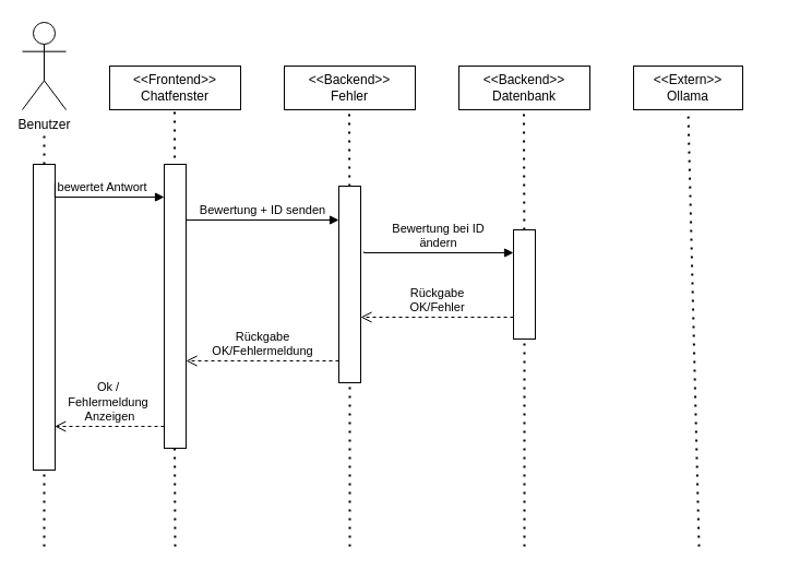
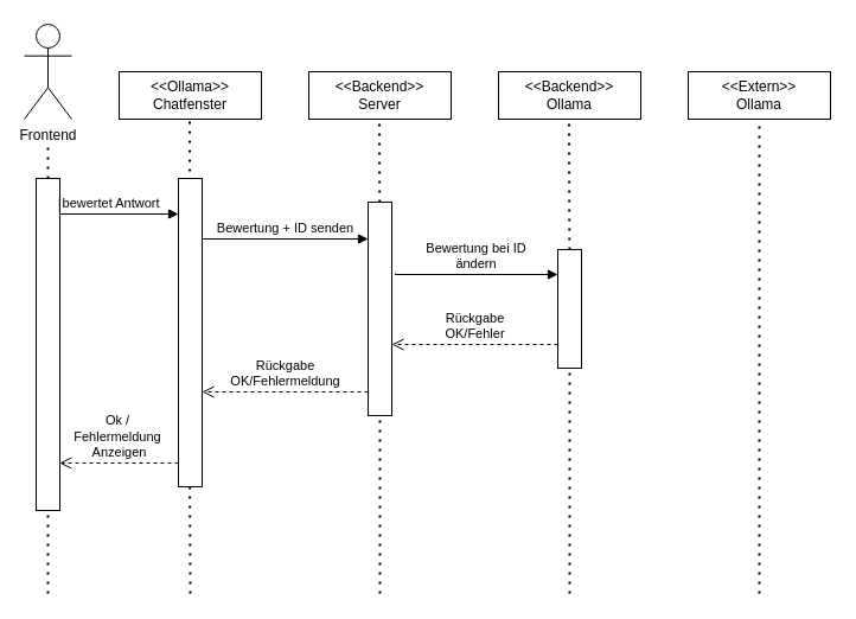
  <mxCell id="0" />
  <mxCell id="1" parent="0" />
- <mxCell id="2" value="Benutzer" style="shape=umlActor;verticalLabelPosition=bottom;verticalAlign=top;html=1;outlineConnect=0;" vertex="1" parent="1"><mxGeometry x="20" y="20" width="40" height="80" as="geometry" /></mxCell>
+ <mxCell id="2" value="Frontend" style="shape=umlActor;verticalLabelPosition=bottom;verticalAlign=top;html=1;outlineConnect=0;" vertex="1" parent="1"><mxGeometry x="20" y="20" width="40" height="80" as="geometry" /></mxCell>
  <mxCell id="3" value="" style="endArrow=none;dashed=1;html=1;dashPattern=1 3;strokeWidth=2;rounded=0;" edge="1" parent="1" source="12"><mxGeometry width="50" height="50" relative="1" as="geometry"><mxPoint x="40" y="660" as="sourcePoint" /><mxPoint x="40" y="120" as="targetPoint" /></mxGeometry></mxCell>
- <mxCell id="4" value="&lt;div&gt;&amp;lt;&amp;lt;Frontend&amp;gt;&amp;gt;&lt;/div&gt;&lt;div&gt;Chatfenster&lt;/div&gt;" style="html=1;whiteSpace=wrap;" vertex="1" parent="1"><mxGeometry x="100" y="60" width="120" height="40" as="geometry" /></mxCell>
- <mxCell id="5" value="&amp;lt;&amp;lt;Backend&amp;gt;&amp;gt;&lt;div&gt;Fehler&lt;/div&gt;" style="html=1;whiteSpace=wrap;" vertex="1" parent="1"><mxGeometry x="260" y="60" width="120" height="40" as="geometry" /></mxCell>
- <mxCell id="6" value="&amp;lt;&amp;lt;Backend&amp;gt;&amp;gt;&lt;div&gt;Datenbank&lt;/div&gt;" style="html=1;whiteSpace=wrap;" vertex="1" parent="1"><mxGeometry x="420" y="60" width="120" height="40" as="geometry" /></mxCell>
- <mxCell id="7" value="&amp;lt;&amp;lt;Extern&amp;gt;&amp;gt;&lt;div&gt;Ollama&lt;/div&gt;" style="html=1;whiteSpace=wrap;" vertex="1" parent="1"><mxGeometry x="580" y="60" width="100" height="40" as="geometry" /></mxCell>
+ <mxCell id="4" value="&lt;div&gt;&amp;lt;&amp;lt;Ollama&amp;gt;&amp;gt;&lt;/div&gt;&lt;div&gt;Chatfenster&lt;/div&gt;" style="html=1;whiteSpace=wrap;" vertex="1" parent="1"><mxGeometry x="100" y="60" width="120" height="40" as="geometry" /></mxCell>
+ <mxCell id="5" value="&amp;lt;&amp;lt;Backend&amp;gt;&amp;gt;&lt;div&gt;Server&lt;/div&gt;" style="html=1;whiteSpace=wrap;" vertex="1" parent="1"><mxGeometry x="260" y="60" width="120" height="40" as="geometry" /></mxCell>
+ <mxCell id="6" value="&amp;lt;&amp;lt;Backend&amp;gt;&amp;gt;&lt;div&gt;Ollama&lt;/div&gt;" style="html=1;whiteSpace=wrap;" vertex="1" parent="1"><mxGeometry x="420" y="60" width="120" height="40" as="geometry" /></mxCell>
+ <mxCell id="7" value="&amp;lt;&amp;lt;Extern&amp;gt;&amp;gt;&lt;div&gt;Ollama&lt;/div&gt;" style="html=1;whiteSpace=wrap;" vertex="1" parent="1"><mxGeometry x="580" y="60" width="120" height="40" as="geometry" /></mxCell>
  <mxCell id="8" value="" style="endArrow=none;dashed=1;html=1;dashPattern=1 3;strokeWidth=2;rounded=0;" edge="1" parent="1"><mxGeometry width="50" height="50" relative="1" as="geometry"><mxPoint x="159.605" y="160" as="sourcePoint" /><mxPoint x="159.5" y="100" as="targetPoint" /></mxGeometry></mxCell>
  <mxCell id="9" value="" style="endArrow=none;dashed=1;html=1;dashPattern=1 3;strokeWidth=2;rounded=0;" edge="1" parent="1" source="14"><mxGeometry width="50" height="50" relative="1" as="geometry"><mxPoint x="320" y="660" as="sourcePoint" /><mxPoint x="319.5" y="100" as="targetPoint" /></mxGeometry></mxCell>
  <mxCell id="10" value="" style="endArrow=none;dashed=1;html=1;dashPattern=1 3;strokeWidth=2;rounded=0;" edge="1" parent="1" source="16"><mxGeometry width="50" height="50" relative="1" as="geometry"><mxPoint x="480" y="660" as="sourcePoint" /><mxPoint x="479.5" y="100" as="targetPoint" /></mxGeometry></mxCell>
  <mxCell id="11" value="" style="endArrow=none;dashed=1;html=1;dashPattern=1 3;strokeWidth=2;rounded=0;" edge="1" parent="1" target="12"><mxGeometry width="50" height="50" relative="1" as="geometry"><mxPoint x="40" y="500" as="sourcePoint" /><mxPoint x="40" y="120" as="targetPoint" /></mxGeometry></mxCell>
  <mxCell id="12" value="" style="rounded=0;whiteSpace=wrap;html=1;" vertex="1" parent="1"><mxGeometry x="30" y="150" width="20" height="280" as="geometry" /></mxCell>
  <mxCell id="13" value="" style="endArrow=none;dashed=1;html=1;dashPattern=1 3;strokeWidth=2;rounded=0;" edge="1" parent="1" target="14"><mxGeometry width="50" height="50" relative="1" as="geometry"><mxPoint x="320" y="500" as="sourcePoint" /><mxPoint x="319.5" y="100" as="targetPoint" /></mxGeometry></mxCell>
  <mxCell id="14" value="" style="rounded=0;whiteSpace=wrap;html=1;" vertex="1" parent="1"><mxGeometry x="310" y="170" width="20" height="180" as="geometry" /></mxCell>
  <mxCell id="15" value="" style="endArrow=none;dashed=1;html=1;dashPattern=1 3;strokeWidth=2;rounded=0;" edge="1" parent="1" target="16"><mxGeometry width="50" height="50" relative="1" as="geometry"><mxPoint x="480" y="500" as="sourcePoint" /><mxPoint x="479.5" y="100" as="targetPoint" /></mxGeometry></mxCell>
  <mxCell id="16" value="" style="rounded=0;whiteSpace=wrap;html=1;" vertex="1" parent="1"><mxGeometry x="470" y="210" width="20" height="100" as="geometry" /></mxCell>
  <mxCell id="17" value="" style="rounded=0;whiteSpace=wrap;html=1;" vertex="1" parent="1"><mxGeometry x="150" y="150" width="20" height="260" as="geometry" /></mxCell>
  <mxCell id="18" value="bewertet Antwort" style="html=1;verticalAlign=bottom;endArrow=block;edgeStyle=elbowEdgeStyle;elbow=vertical;curved=0;rounded=0;exitX=0.991;exitY=0.062;exitDx=0;exitDy=0;exitPerimeter=0;" edge="1" parent="1" source="12"><mxGeometry relative="1" as="geometry"><mxPoint x="60" y="180" as="sourcePoint" /><Array as="points"><mxPoint x="145" y="180" /></Array><mxPoint x="150" y="180" as="targetPoint" /></mxGeometry></mxCell>
  <mxCell id="19" value="Bewertung + ID senden" style="html=1;verticalAlign=bottom;endArrow=block;edgeStyle=elbowEdgeStyle;elbow=vertical;curved=0;rounded=0;exitX=0.991;exitY=0.062;exitDx=0;exitDy=0;exitPerimeter=0;entryX=0;entryY=0.168;entryDx=0;entryDy=0;entryPerimeter=0;" edge="1" parent="1" target="14"><mxGeometry relative="1" as="geometry"><mxPoint x="170" y="200" as="sourcePoint" /><Array as="points"><mxPoint x="265" y="201" /></Array><mxPoint x="300" y="201" as="targetPoint" /></mxGeometry></mxCell>
  <mxCell id="20" value="" style="endArrow=none;dashed=1;html=1;dashPattern=1 3;strokeWidth=2;rounded=0;entryX=0.5;entryY=1;entryDx=0;entryDy=0;" edge="1" parent="1" target="7"><mxGeometry width="50" height="50" relative="1" as="geometry"><mxPoint x="640" y="500" as="sourcePoint" /><mxPoint x="700" y="190" as="targetPoint" /></mxGeometry></mxCell>
  <mxCell id="21" value="Bewertung bei ID&lt;div&gt;ändern&lt;/div&gt;" style="html=1;verticalAlign=bottom;endArrow=block;edgeStyle=elbowEdgeStyle;elbow=vertical;curved=0;rounded=0;exitX=0.991;exitY=0.062;exitDx=0;exitDy=0;exitPerimeter=0;entryX=-0.127;entryY=0.072;entryDx=0;entryDy=0;entryPerimeter=0;" edge="1" parent="1"><mxGeometry relative="1" as="geometry"><mxPoint x="333" y="230" as="sourcePoint" /><Array as="points"><mxPoint x="428" y="231" /></Array><mxPoint x="470" y="231" as="targetPoint" /></mxGeometry></mxCell>
  <mxCell id="22" value="Rückgabe&lt;br&gt;OK/Fehler" style="html=1;verticalAlign=bottom;endArrow=open;dashed=1;endSize=8;edgeStyle=elbowEdgeStyle;elbow=vertical;curved=0;rounded=0;" edge="1" parent="1"><mxGeometry relative="1" as="geometry"><mxPoint x="330" y="290" as="targetPoint" /><Array as="points"><mxPoint x="395" y="290" /></Array><mxPoint x="470" y="290" as="sourcePoint" /></mxGeometry></mxCell>
  <mxCell id="23" value="Rückgabe&lt;br&gt;OK/Fehlermeldung" style="html=1;verticalAlign=bottom;endArrow=open;dashed=1;endSize=8;edgeStyle=elbowEdgeStyle;elbow=vertical;curved=0;rounded=0;" edge="1" parent="1"><mxGeometry relative="1" as="geometry"><mxPoint x="170" y="330" as="targetPoint" /><Array as="points"><mxPoint x="235" y="330" /></Array><mxPoint x="310" y="330" as="sourcePoint" /></mxGeometry></mxCell>
  <mxCell id="24" value="" style="endArrow=none;dashed=1;html=1;dashPattern=1 3;strokeWidth=2;rounded=0;" edge="1" parent="1"><mxGeometry width="50" height="50" relative="1" as="geometry"><mxPoint x="160" y="500" as="sourcePoint" /><mxPoint x="159.58" y="410" as="targetPoint" /></mxGeometry></mxCell>
  <mxCell id="25" value="Ok /&amp;nbsp;&lt;div&gt;Fehlermeldung&amp;nbsp;&lt;div&gt;Anzeigen&lt;/div&gt;&lt;/div&gt;" style="html=1;verticalAlign=bottom;endArrow=open;dashed=1;endSize=8;edgeStyle=elbowEdgeStyle;elbow=vertical;curved=0;rounded=0;entryX=0.986;entryY=0.859;entryDx=0;entryDy=0;entryPerimeter=0;" edge="1" parent="1" target="12"><mxGeometry relative="1" as="geometry"><mxPoint x="10" y="390" as="targetPoint" /><Array as="points"><mxPoint x="75" y="390" /></Array><mxPoint x="150" y="390" as="sourcePoint" /></mxGeometry></mxCell>
